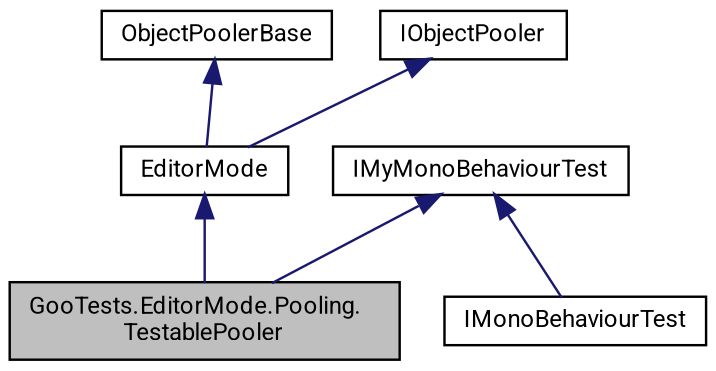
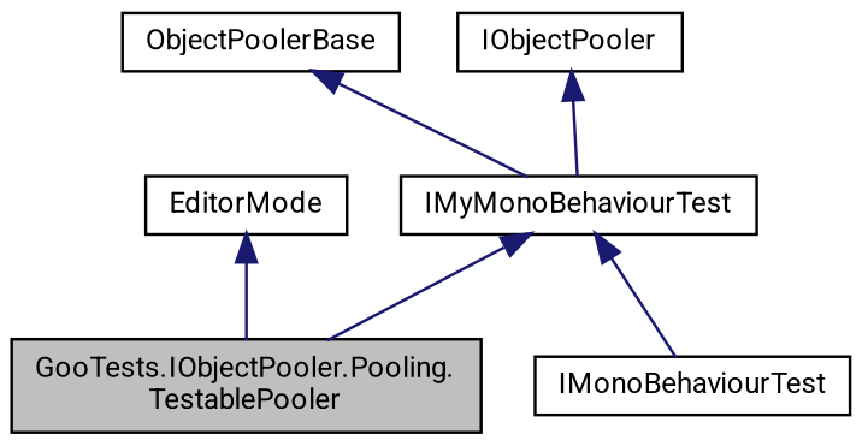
  digraph {
    fontname=Roboto
    node [color=black fillcolor=white fontname=Roboto fontsize=10 shape=record style=filled]
    edge [color=midnightblue dir=back fontname=Roboto fontsize=10 labelfontname=Calibrii labelfontsize=10 style=solid]
-   n1 [fillcolor=grey75 fontcolor=black height=0.2 label="GooTests.EditorMode.Pooling.\lTestablePooler" width=0.4]
+   n1 [fillcolor=grey75 fontcolor=black height=0.2 label="GooTests.IObjectPooler.Pooling.\lTestablePooler" width=0.4]
    n2 [height=0.2 label=EditorMode width=0.4]
    n3 [height=0.2 label=ObjectPoolerBase width=0.4]
    n4 [height=0.2 label=IObjectPooler width=0.4]
    n5 [height=0.2 label=IMyMonoBehaviourTest width=0.4]
    n6 [height=0.2 label=IMonoBehaviourTest width=0.4]
    n2 -> n1
-   n3 -> n2
-   n4 -> n2
+   n3 -> n5
+   n4 -> n5
    n5 -> n1
    n5 -> n6
  }
